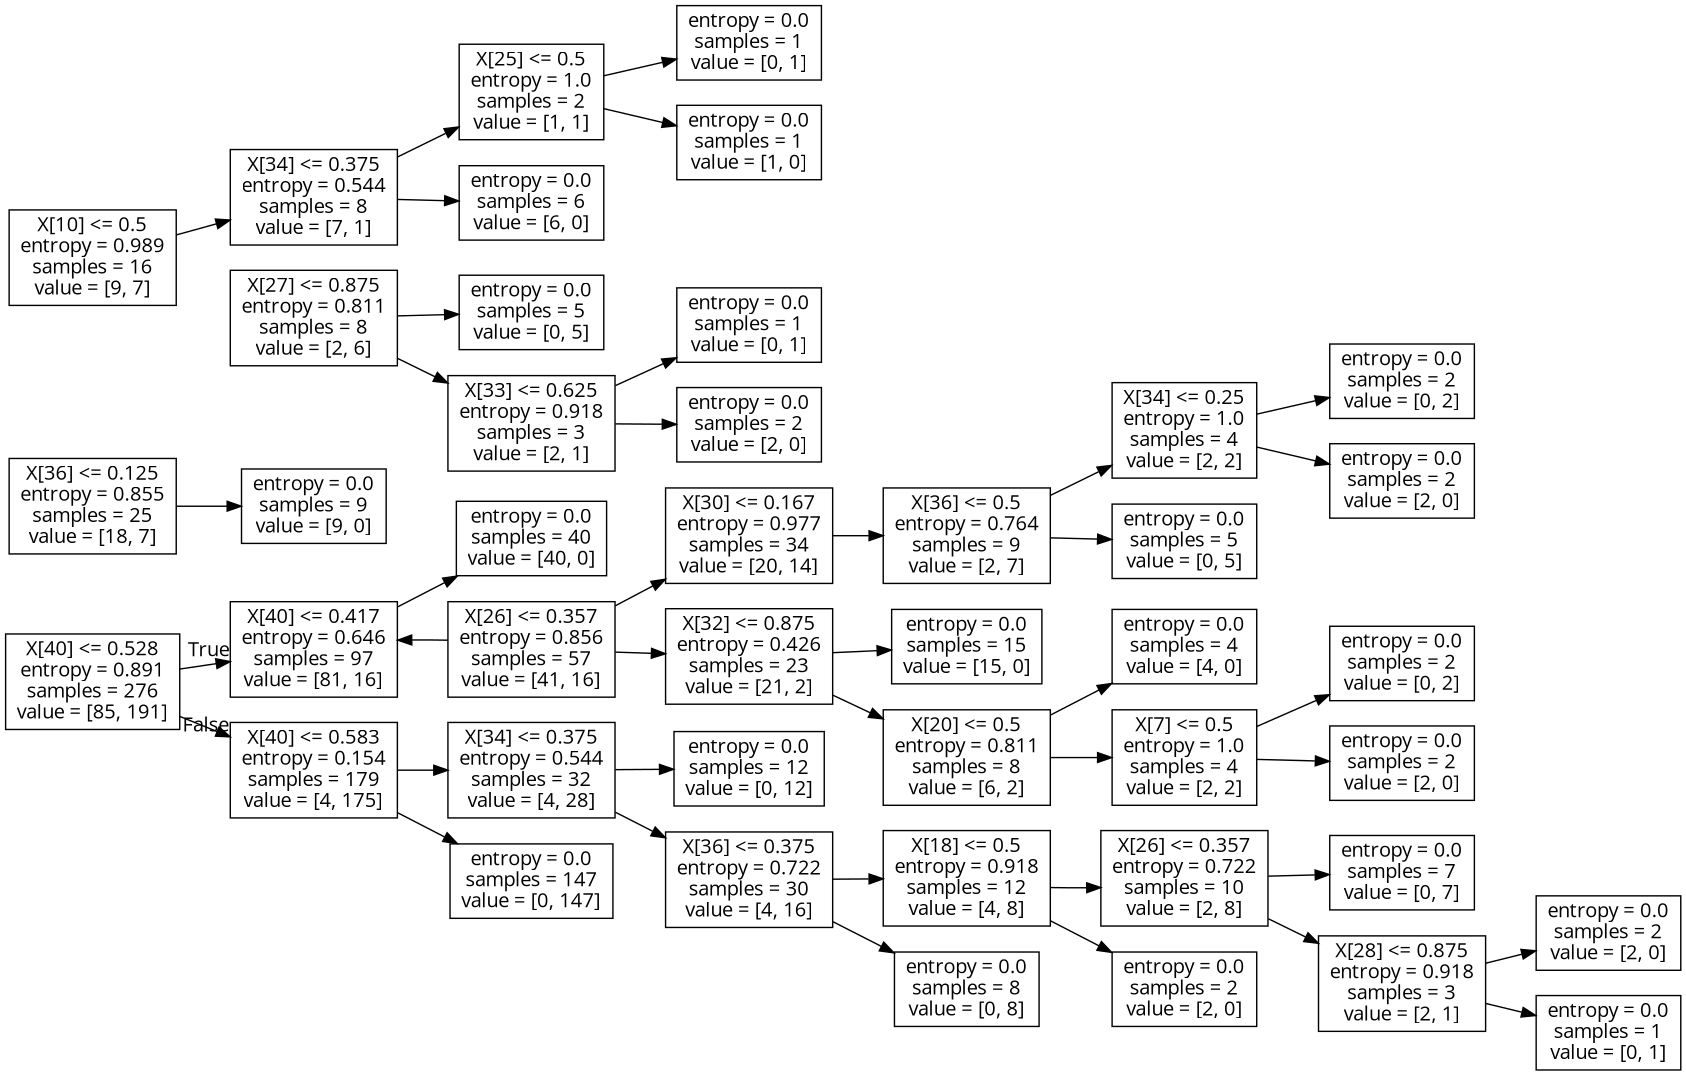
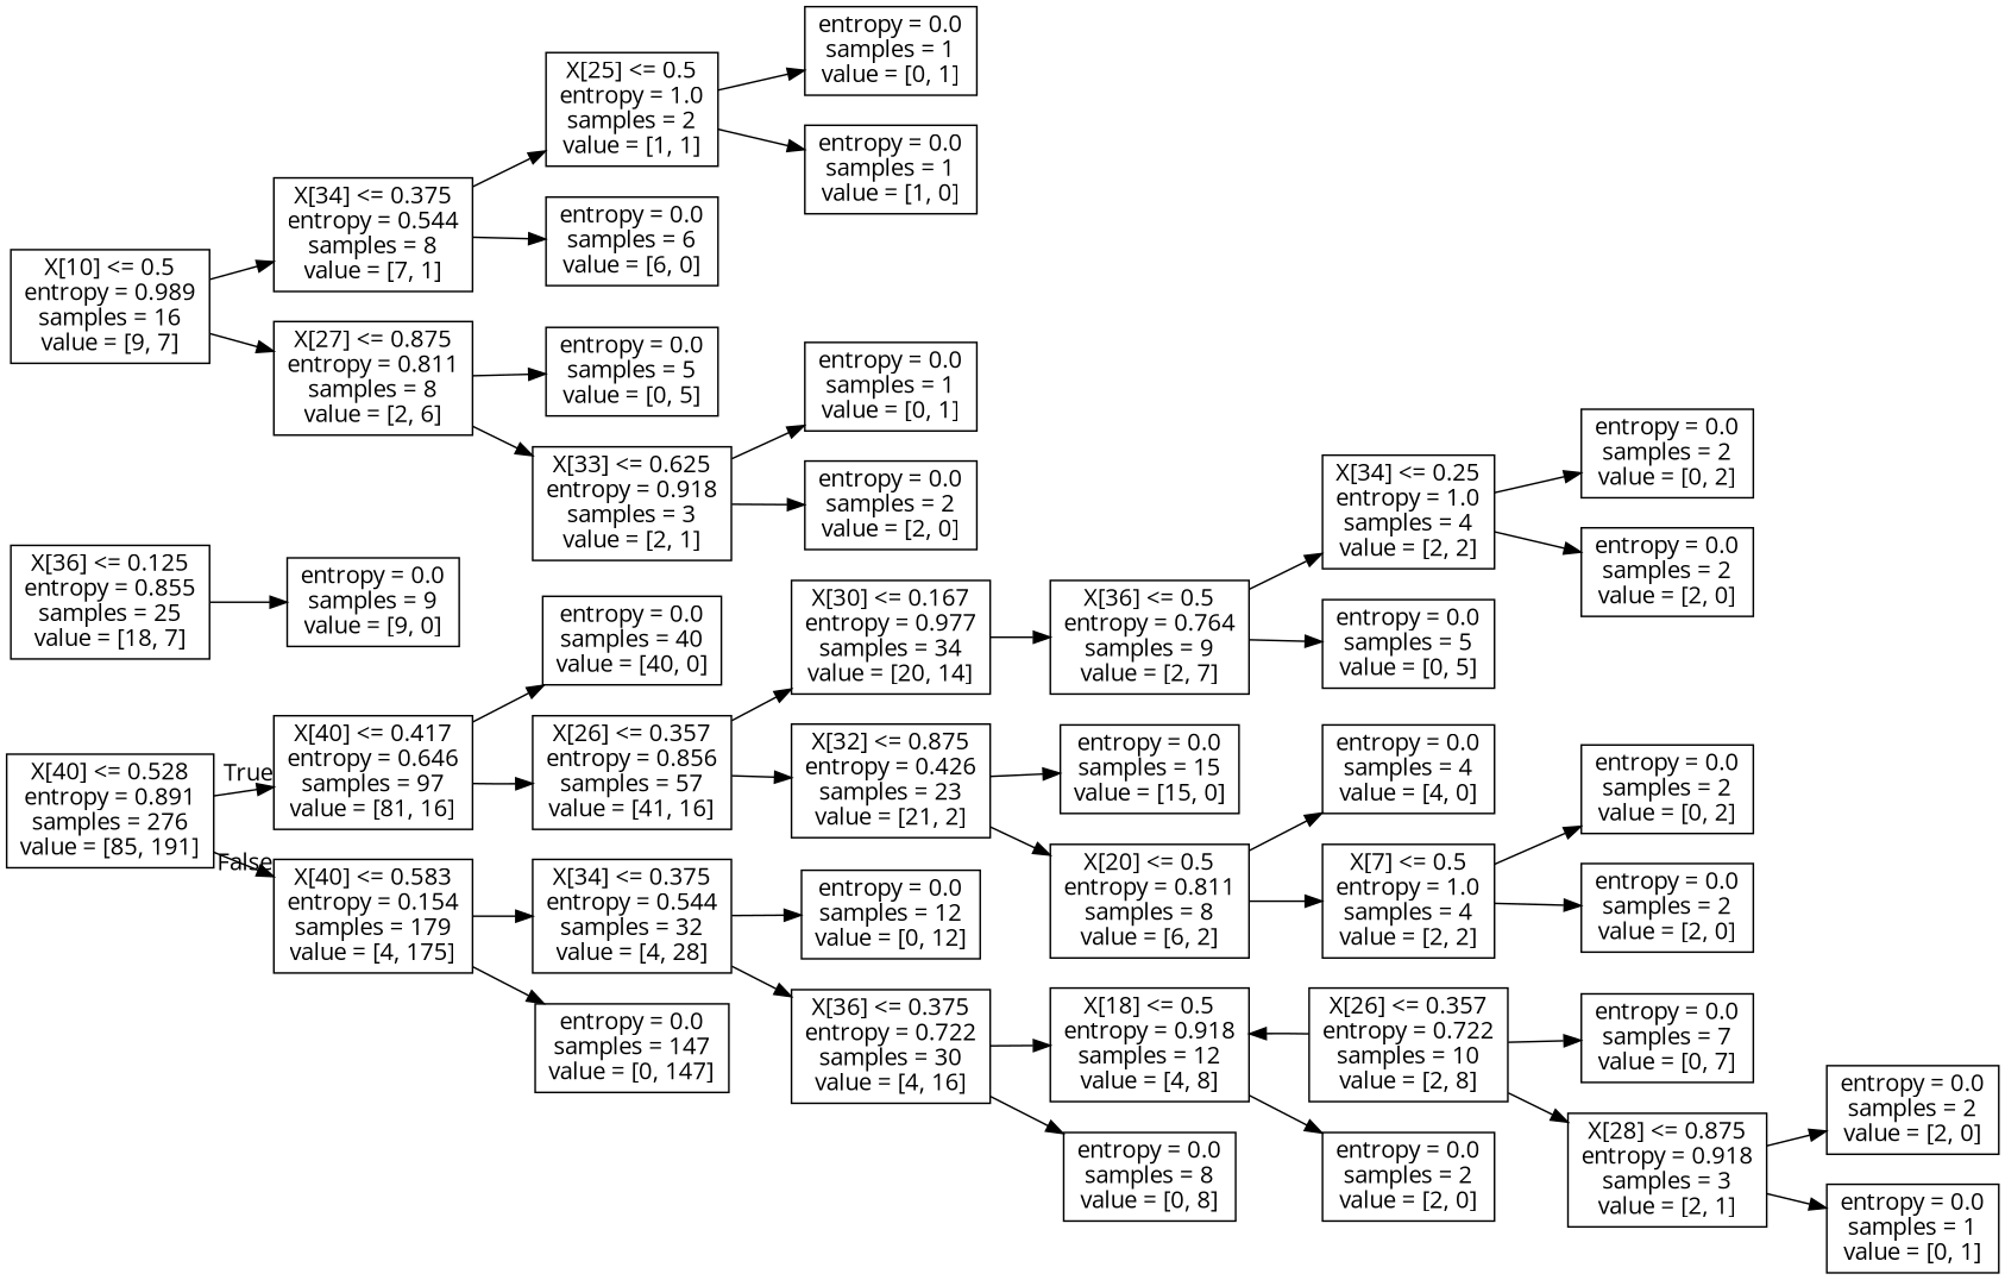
  digraph {
    fontname="Open Sans"
    rankdir=LR
    node [fontname="Open Sans" shape=box]
    edge [fontname="Open Sans"]
    n1 [label="X[40] <= 0.528\nentropy = 0.891\nsamples = 276\nvalue = [85, 191]"]
    n2 [label="X[40] <= 0.417\nentropy = 0.646\nsamples = 97\nvalue = [81, 16]"]
    n3 [label="X[40] <= 0.583\nentropy = 0.154\nsamples = 179\nvalue = [4, 175]"]
    n4 [label="entropy = 0.0\nsamples = 40\nvalue = [40, 0]"]
    n5 [label="X[26] <= 0.357\nentropy = 0.856\nsamples = 57\nvalue = [41, 16]"]
    n6 [label="X[34] <= 0.375\nentropy = 0.544\nsamples = 32\nvalue = [4, 28]"]
    n7 [label="entropy = 0.0\nsamples = 147\nvalue = [0, 147]"]
    n8 [label="X[30] <= 0.167\nentropy = 0.977\nsamples = 34\nvalue = [20, 14]"]
    n9 [label="X[32] <= 0.875\nentropy = 0.426\nsamples = 23\nvalue = [21, 2]"]
    n10 [label="X[36] <= 0.5\nentropy = 0.764\nsamples = 9\nvalue = [2, 7]"]
    n11 [label="entropy = 0.0\nsamples = 15\nvalue = [15, 0]"]
    n12 [label="X[20] <= 0.5\nentropy = 0.811\nsamples = 8\nvalue = [6, 2]"]
    n13 [label="X[34] <= 0.25\nentropy = 1.0\nsamples = 4\nvalue = [2, 2]"]
    n14 [label="entropy = 0.0\nsamples = 5\nvalue = [0, 5]"]
    n15 [label="X[36] <= 0.125\nentropy = 0.855\nsamples = 25\nvalue = [18, 7]"]
    n16 [label="entropy = 0.0\nsamples = 9\nvalue = [9, 0]"]
    n17 [label="entropy = 0.0\nsamples = 2\nvalue = [0, 2]"]
    n18 [label="entropy = 0.0\nsamples = 2\nvalue = [2, 0]"]
    n19 [label="X[10] <= 0.5\nentropy = 0.989\nsamples = 16\nvalue = [9, 7]"]
    n20 [label="X[34] <= 0.375\nentropy = 0.544\nsamples = 8\nvalue = [7, 1]"]
    n21 [label="X[27] <= 0.875\nentropy = 0.811\nsamples = 8\nvalue = [2, 6]"]
    n22 [label="X[25] <= 0.5\nentropy = 1.0\nsamples = 2\nvalue = [1, 1]"]
    n23 [label="entropy = 0.0\nsamples = 6\nvalue = [6, 0]"]
    n24 [label="entropy = 0.0\nsamples = 5\nvalue = [0, 5]"]
    n25 [label="X[33] <= 0.625\nentropy = 0.918\nsamples = 3\nvalue = [2, 1]"]
    n26 [label="entropy = 0.0\nsamples = 1\nvalue = [0, 1]"]
    n27 [label="entropy = 0.0\nsamples = 1\nvalue = [1, 0]"]
    n28 [label="entropy = 0.0\nsamples = 1\nvalue = [0, 1]"]
    n29 [label="entropy = 0.0\nsamples = 2\nvalue = [2, 0]"]
    n30 [label="entropy = 0.0\nsamples = 4\nvalue = [4, 0]"]
    n31 [label="X[7] <= 0.5\nentropy = 1.0\nsamples = 4\nvalue = [2, 2]"]
    n32 [label="entropy = 0.0\nsamples = 2\nvalue = [0, 2]"]
    n33 [label="entropy = 0.0\nsamples = 2\nvalue = [2, 0]"]
    n34 [label="entropy = 0.0\nsamples = 12\nvalue = [0, 12]"]
    n35 [label="X[36] <= 0.375\nentropy = 0.722\nsamples = 30\nvalue = [4, 16]"]
    n36 [label="X[18] <= 0.5\nentropy = 0.918\nsamples = 12\nvalue = [4, 8]"]
    n37 [label="entropy = 0.0\nsamples = 8\nvalue = [0, 8]"]
    n38 [label="X[26] <= 0.357\nentropy = 0.722\nsamples = 10\nvalue = [2, 8]"]
    n39 [label="entropy = 0.0\nsamples = 2\nvalue = [2, 0]"]
    n40 [label="entropy = 0.0\nsamples = 7\nvalue = [0, 7]"]
    n41 [label="X[28] <= 0.875\nentropy = 0.918\nsamples = 3\nvalue = [2, 1]"]
    n42 [label="entropy = 0.0\nsamples = 2\nvalue = [2, 0]"]
    n43 [label="entropy = 0.0\nsamples = 1\nvalue = [0, 1]"]
    n1 -> n2 [headlabel=True labelangle=45 labeldistance=2.5]
    n1 -> n3 [headlabel=False labelangle=-45 labeldistance=2.5]
    n2 -> n4
-   n5 -> n2
+   n2 -> n5
    n3 -> n6
    n3 -> n7
    n5 -> n8
    n5 -> n9
    n6 -> n34
    n6 -> n35
    n8 -> n10
    n9 -> n11
    n9 -> n12
    n10 -> n13
    n10 -> n14
    n12 -> n30
    n12 -> n31
    n13 -> n17
    n13 -> n18
    n15 -> n16
    n19 -> n20
+   n19 -> n21
    n20 -> n22
    n20 -> n23
    n21 -> n24
    n21 -> n25
    n22 -> n26
    n22 -> n27
    n25 -> n28
    n25 -> n29
    n31 -> n32
    n31 -> n33
    n35 -> n36
    n35 -> n37
-   n36 -> n38
+   n38 -> n36
    n36 -> n39
    n38 -> n40
    n38 -> n41
    n41 -> n42
    n41 -> n43
  }
